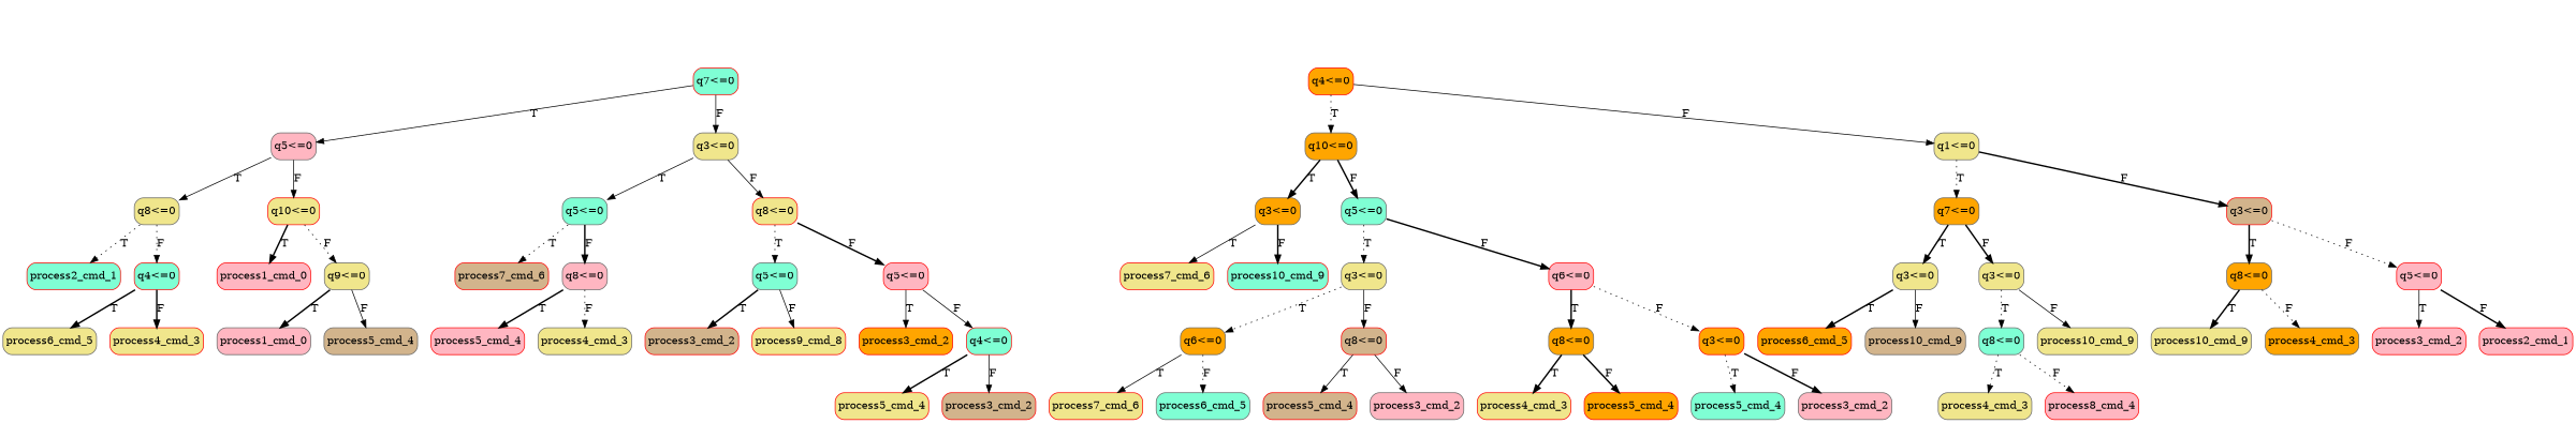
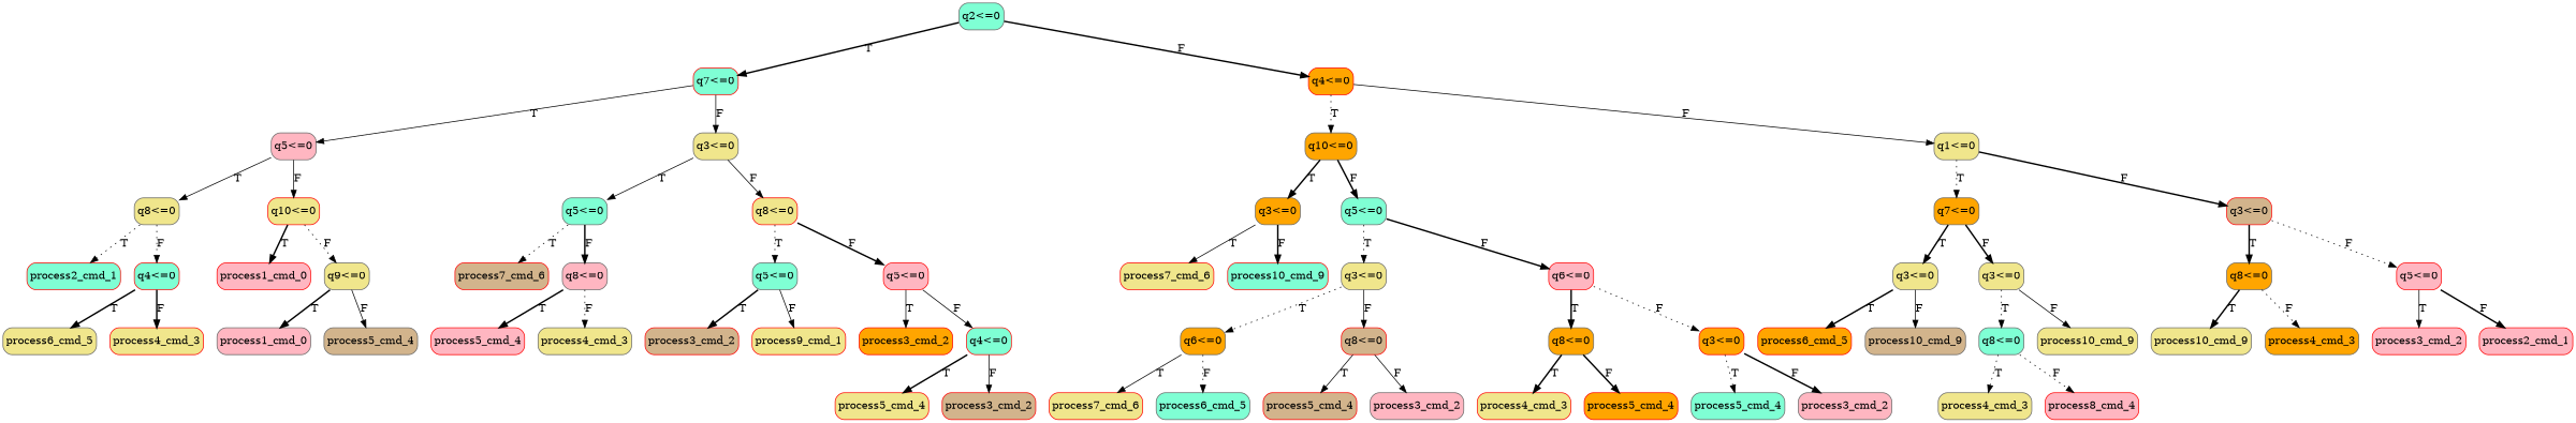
  digraph {
    node [color=gray40 fillcolor=khaki margin="0.05,0.05" shape=box style="rounded,filled"]
    edge [style=bold]
    n1 [color=red fillcolor=aquamarine label=process2_cmd_1]
    n2 [label=process6_cmd_5]
    n3 [color=red label=process4_cmd_3]
    n4 [color=red fillcolor=aquamarine label="q4<=0"]
    n5 [label="q8<=0"]
    n6 [color=red fillcolor=lightpink label=process1_cmd_0]
    n7 [fillcolor=lightpink label=process1_cmd_0]
    n8 [fillcolor=tan label=process5_cmd_4]
    n9 [label="q9<=0"]
    n10 [color=red label="q10<=0"]
    n11 [fillcolor=lightpink label="q5<=0"]
    n12 [color=red fillcolor=tan label=process7_cmd_6]
    n13 [color=red fillcolor=lightpink label=process5_cmd_4]
    n14 [label=process4_cmd_3]
    n15 [fillcolor=lightpink label="q8<=0"]
    n16 [fillcolor=aquamarine label="q5<=0"]
    n17 [color=red fillcolor=tan label=process3_cmd_2]
-   n18 [color=red label=process9_cmd_8]
+   n18 [color=red label=process9_cmd_1]
    n19 [fillcolor=aquamarine label="q5<=0"]
    n20 [color=red fillcolor=orange label=process3_cmd_2]
    n21 [color=red label=process5_cmd_4]
    n22 [color=red fillcolor=tan label=process3_cmd_2]
    n23 [color=red fillcolor=aquamarine label="q4<=0"]
    n24 [color=red fillcolor=lightpink label="q5<=0"]
    n25 [color=red label="q8<=0"]
    n26 [label="q3<=0"]
    n27 [color=red fillcolor=aquamarine label="q7<=0"]
    n28 [color=red label=process7_cmd_6]
    n29 [color=red fillcolor=aquamarine label=process10_cmd_9]
    n30 [fillcolor=orange label="q3<=0"]
    n31 [color=red label=process7_cmd_6]
    n32 [fillcolor=aquamarine label=process6_cmd_5]
    n33 [fillcolor=orange label="q6<=0"]
    n34 [color=red fillcolor=tan label=process5_cmd_4]
    n35 [fillcolor=lightpink label=process3_cmd_2]
    n36 [color=red fillcolor=tan label="q8<=0"]
    n37 [label="q3<=0"]
    n38 [color=red label=process4_cmd_3]
    n39 [color=red fillcolor=orange label=process5_cmd_4]
    n40 [fillcolor=orange label="q8<=0"]
    n41 [fillcolor=aquamarine label=process5_cmd_4]
    n42 [fillcolor=lightpink label=process3_cmd_2]
    n43 [color=red fillcolor=orange label="q3<=0"]
    n44 [color=red fillcolor=lightpink label="q6<=0"]
    n45 [fillcolor=aquamarine label="q5<=0"]
    n46 [fillcolor=orange label="q10<=0"]
    n47 [color=red fillcolor=orange label=process6_cmd_5]
    n48 [fillcolor=tan label=process10_cmd_9]
    n49 [label="q3<=0"]
    n50 [label=process4_cmd_3]
    n51 [color=red fillcolor=lightpink label=process8_cmd_4]
    n52 [fillcolor=aquamarine label="q8<=0"]
    n53 [label=process10_cmd_9]
    n54 [label="q3<=0"]
    n55 [fillcolor=orange label="q7<=0"]
    n56 [label=process10_cmd_9]
    n57 [fillcolor=orange label=process4_cmd_3]
    n58 [fillcolor=orange label="q8<=0"]
    n59 [color=red fillcolor=lightpink label=process3_cmd_2]
    n60 [color=red fillcolor=lightpink label=process2_cmd_1]
    n61 [color=red fillcolor=lightpink label="q5<=0"]
    n62 [color=red fillcolor=tan label="q3<=0"]
    n63 [label="q1<=0"]
    n64 [color=red fillcolor=orange label="q4<=0"]
+   n65 [fillcolor=aquamarine label="q2<=0"]
    n4 -> n2 [label=T]
    n4 -> n3 [label=F]
    n5 -> n1 [label=T style=dotted]
    n5 -> n4 [label=F style=dotted]
    n9 -> n7 [label=T]
    n9 -> n8 [label=F style=solid]
    n10 -> n6 [label=T]
    n10 -> n9 [label=F style=dotted]
    n11 -> n5 [label=T style=solid]
    n11 -> n10 [label=F style=solid]
    n15 -> n13 [label=T]
    n15 -> n14 [label=F style=dotted]
    n16 -> n12 [label=T style=dotted]
    n16 -> n15 [label=F]
    n19 -> n17 [label=T]
    n19 -> n18 [label=F style=solid]
    n23 -> n21 [label=T]
    n23 -> n22 [label=F style=solid]
    n24 -> n20 [label=T style=solid]
    n24 -> n23 [label=F style=solid]
    n25 -> n19 [label=T style=dotted]
    n25 -> n24 [label=F]
    n26 -> n16 [label=T style=solid]
    n26 -> n25 [label=F style=solid]
    n27 -> n11 [label=T style=solid]
    n27 -> n26 [label=F style=solid]
    n30 -> n28 [label=T style=solid]
    n30 -> n29 [label=F]
    n33 -> n31 [label=T style=solid]
    n33 -> n32 [label=F style=dotted]
    n36 -> n34 [label=T style=solid]
    n36 -> n35 [label=F style=solid]
    n37 -> n33 [label=T style=dotted]
    n37 -> n36 [label=F style=solid]
    n40 -> n38 [label=T]
    n40 -> n39 [label=F]
    n43 -> n41 [label=T style=dotted]
    n43 -> n42 [label=F]
    n44 -> n40 [label=T]
    n44 -> n43 [label=F style=dotted]
    n45 -> n37 [label=T style=dotted]
    n45 -> n44 [label=F]
    n46 -> n30 [label=T]
    n46 -> n45 [label=F]
    n49 -> n47 [label=T]
    n49 -> n48 [label=F style=solid]
    n52 -> n50 [label=T style=dotted]
    n52 -> n51 [label=F style=dotted]
    n54 -> n52 [label=T style=dotted]
    n54 -> n53 [label=F style=solid]
    n55 -> n49 [label=T]
    n55 -> n54 [label=F]
    n58 -> n56 [label=T]
    n58 -> n57 [label=F style=dotted]
    n61 -> n59 [label=T style=solid]
    n61 -> n60 [label=F]
    n62 -> n58 [label=T]
    n62 -> n61 [label=F style=dotted]
    n63 -> n55 [label=T style=dotted]
    n63 -> n62 [label=F]
    n64 -> n46 [label=T style=dotted]
    n64 -> n63 [label=F style=solid]
+   n65 -> n27 [label=T]
+   n65 -> n64 [label=F]
  }
